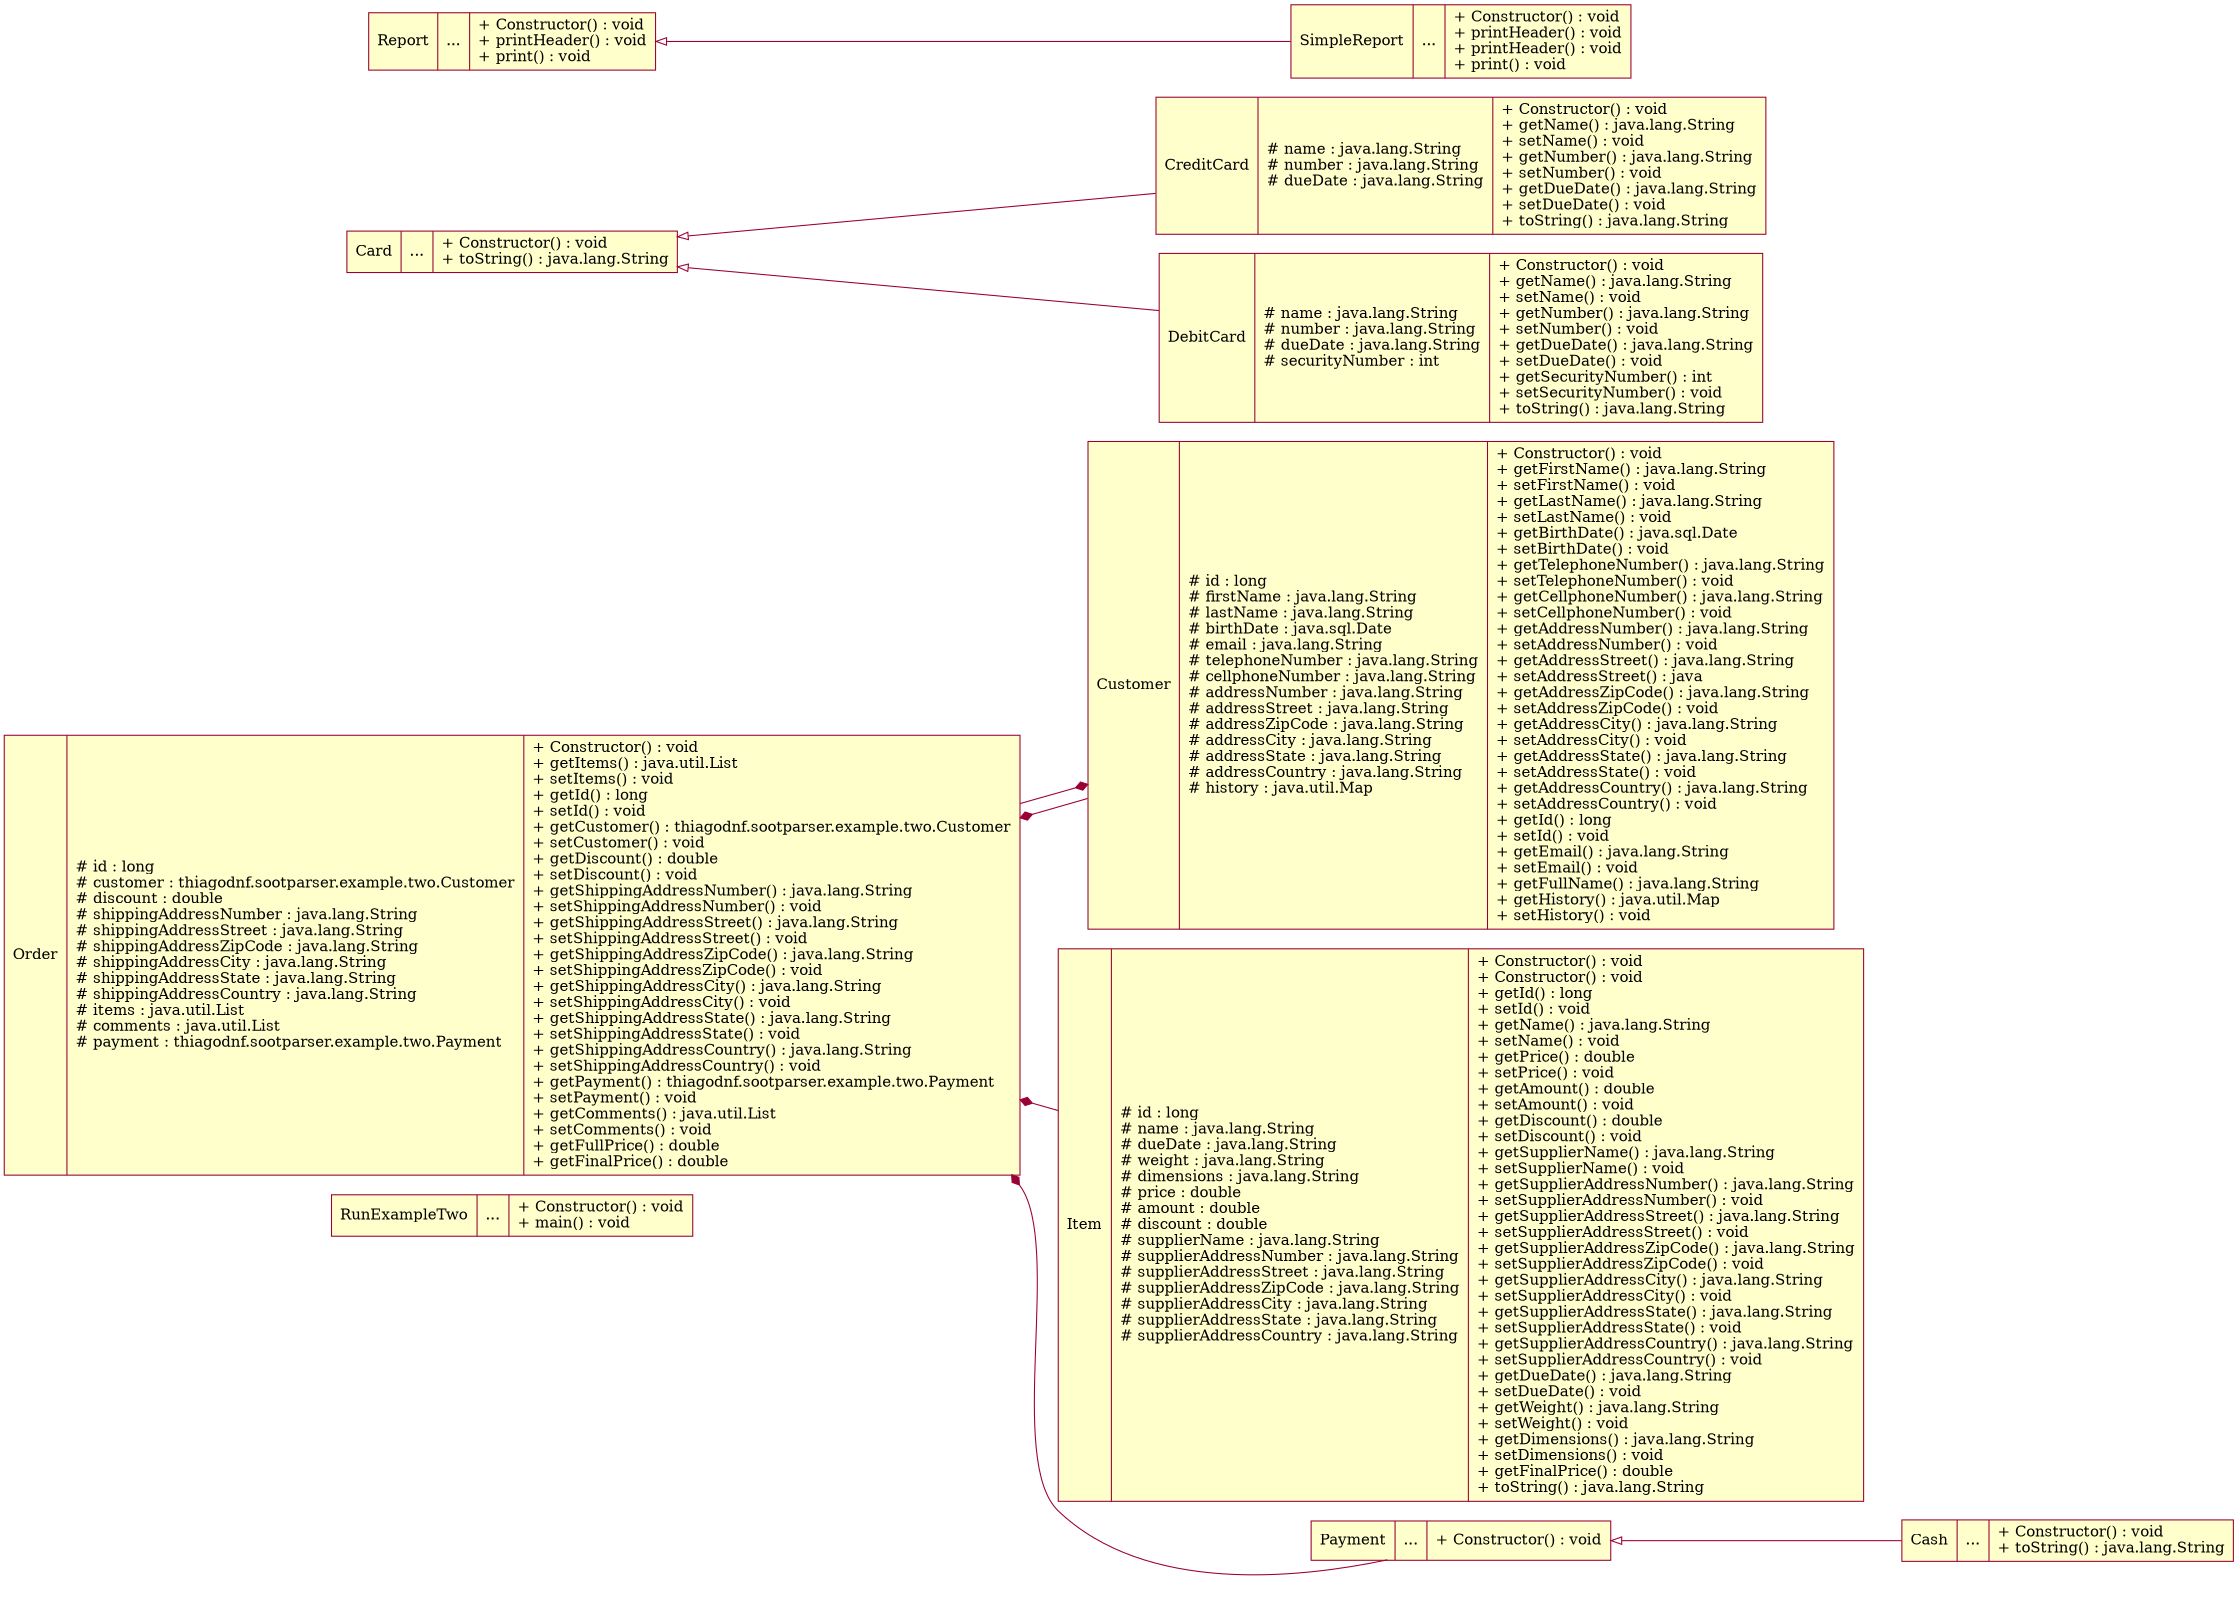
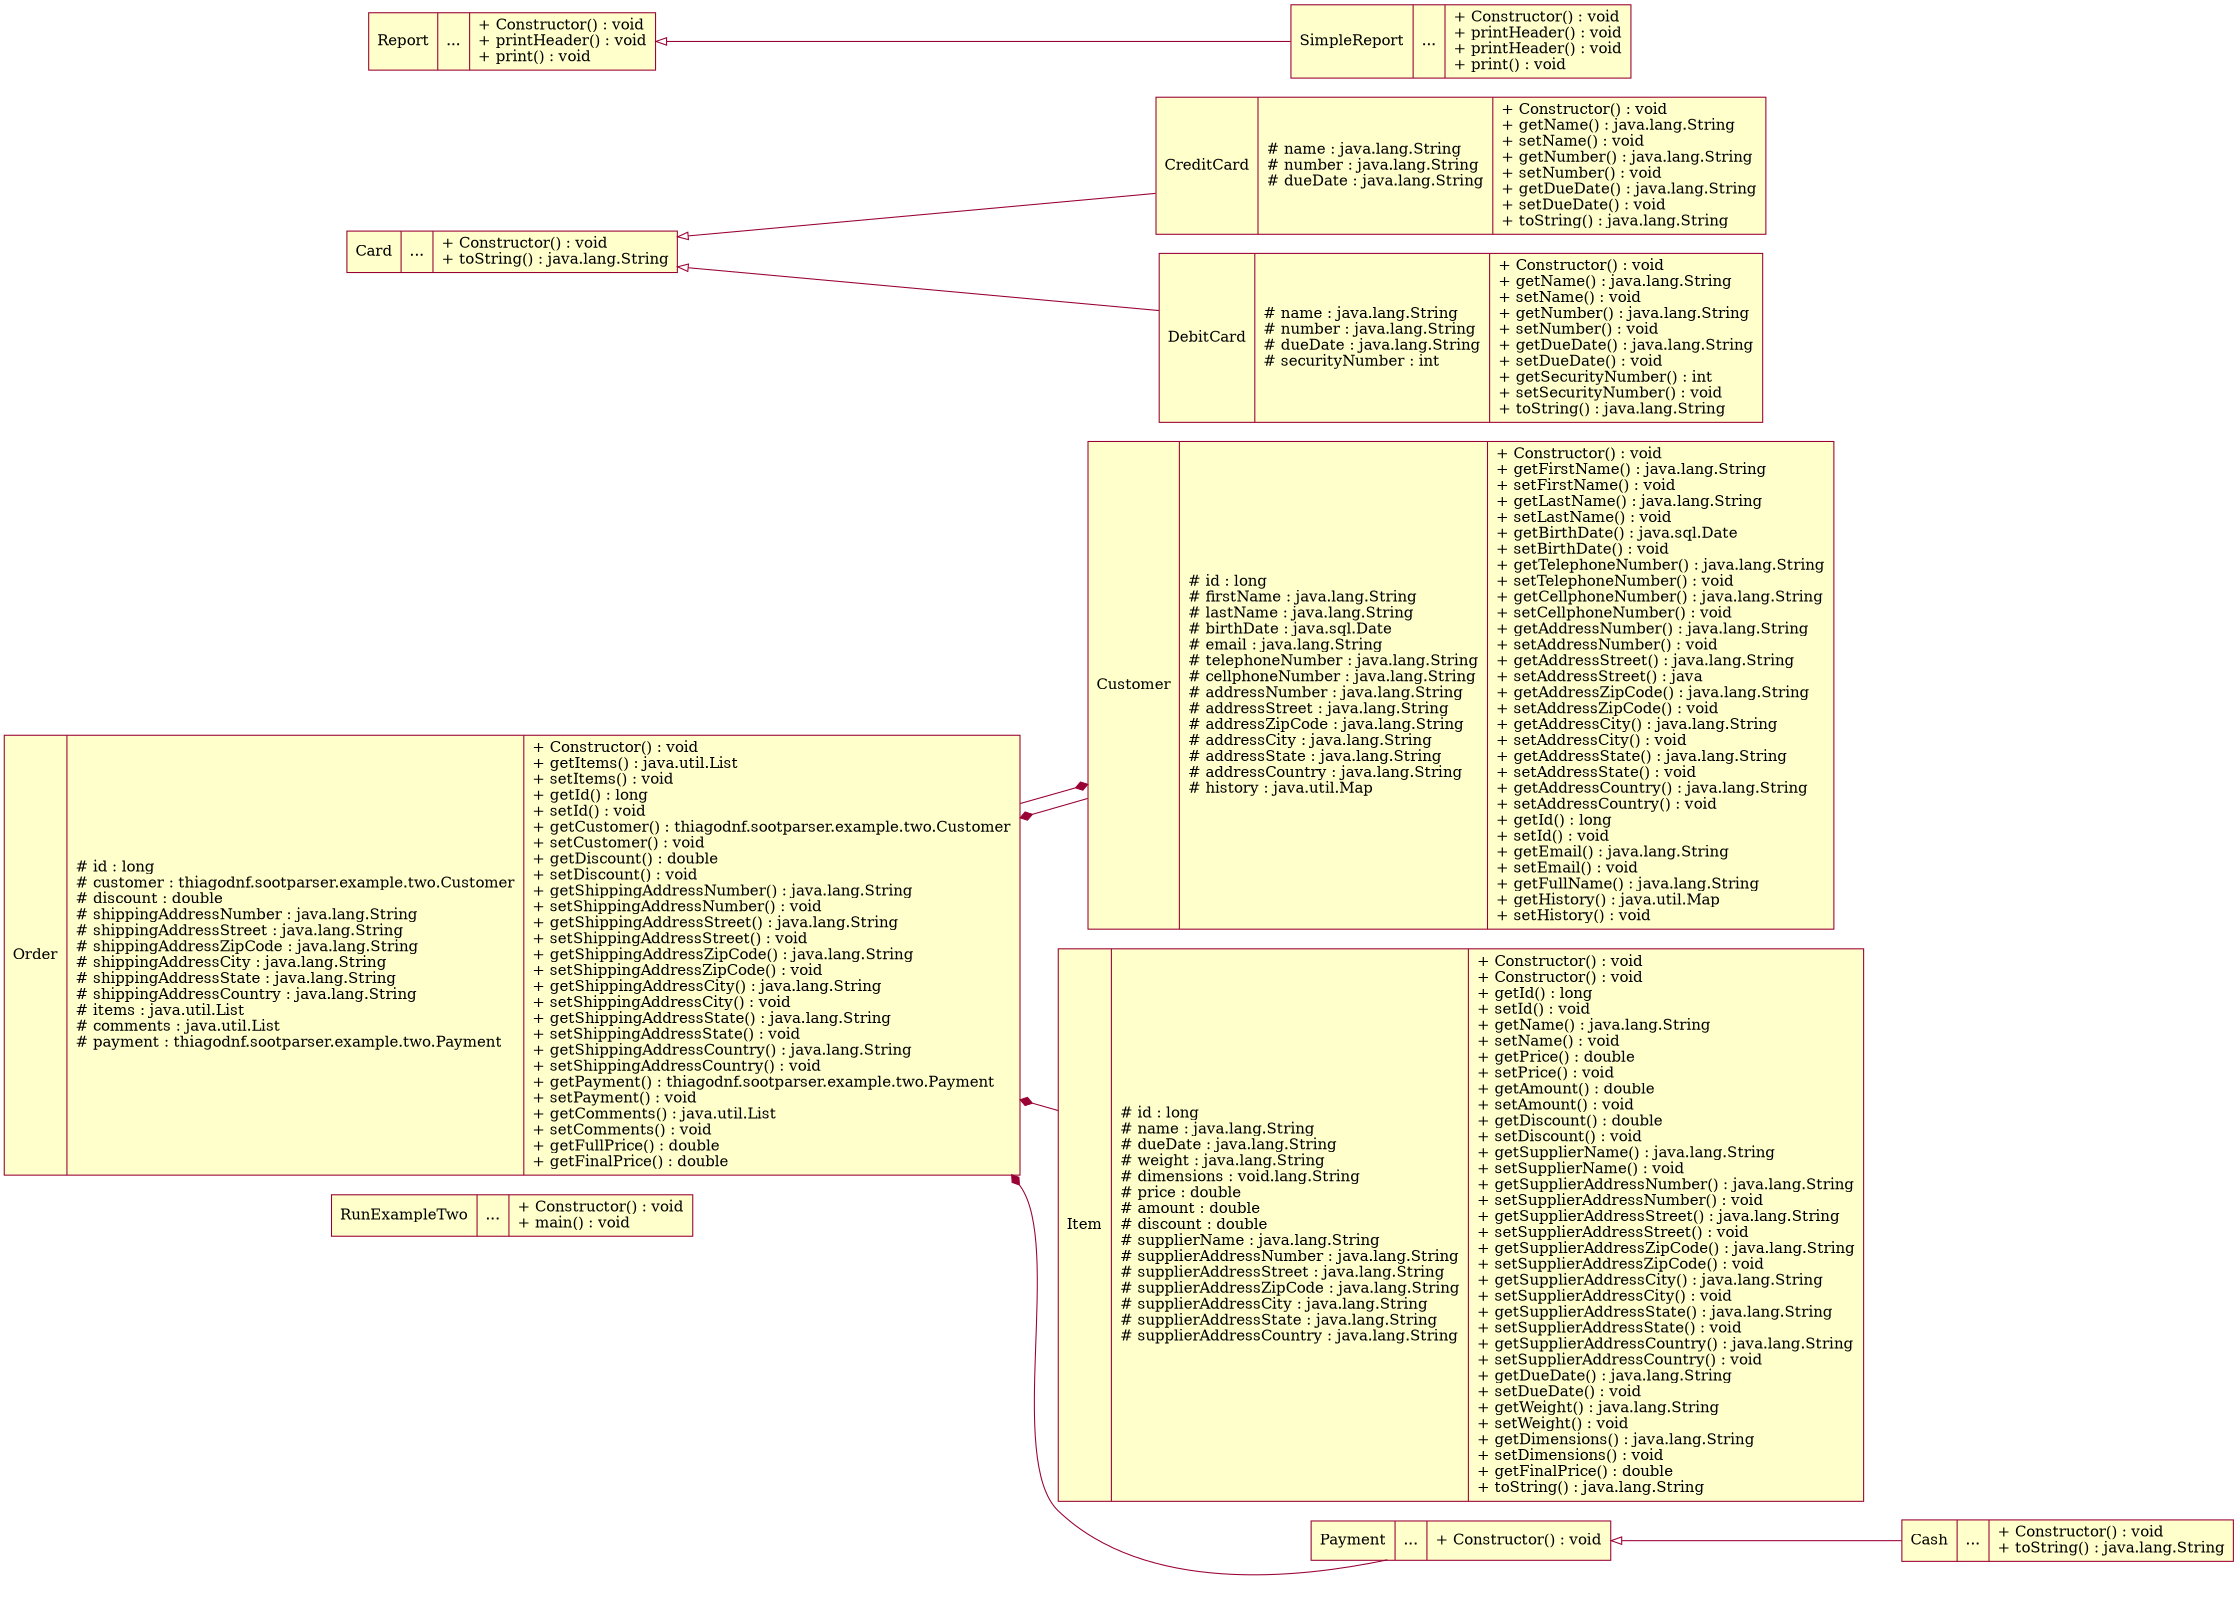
  digraph {
    rankdir=LR
    node [color="#990033" fillcolor="#ffffcc" shape=record style=filled]
    edge [arrowtail=diamond color="#990033" dir=back]
    n1 [label="{RunExampleTwo|...|+ Constructor() : void\l+ main() : void\l}"]
    n2 [label="{Cash|...|+ Constructor() : void\l+ toString() : java.lang.String\l}"]
    n3 [label="{Order|# id : long\l# customer : thiagodnf.sootparser.example.two.Customer\l# discount : double\l# shippingAddressNumber : java.lang.String\l# shippingAddressStreet : java.lang.String\l# shippingAddressZipCode : java.lang.String\l# shippingAddressCity : java.lang.String\l# shippingAddressState : java.lang.String\l# shippingAddressCountry : java.lang.String\l# items : java.util.List\l# comments : java.util.List\l# payment : thiagodnf.sootparser.example.two.Payment\l|+ Constructor() : void\l+ getItems() : java.util.List\l+ setItems() : void\l+ getId() : long\l+ setId() : void\l+ getCustomer() : thiagodnf.sootparser.example.two.Customer\l+ setCustomer() : void\l+ getDiscount() : double\l+ setDiscount() : void\l+ getShippingAddressNumber() : java.lang.String\l+ setShippingAddressNumber() : void\l+ getShippingAddressStreet() : java.lang.String\l+ setShippingAddressStreet() : void\l+ getShippingAddressZipCode() : java.lang.String\l+ setShippingAddressZipCode() : void\l+ getShippingAddressCity() : java.lang.String\l+ setShippingAddressCity() : void\l+ getShippingAddressState() : java.lang.String\l+ setShippingAddressState() : void\l+ getShippingAddressCountry() : java.lang.String\l+ setShippingAddressCountry() : void\l+ getPayment() : thiagodnf.sootparser.example.two.Payment\l+ setPayment() : void\l+ getComments() : java.util.List\l+ setComments() : void\l+ getFullPrice() : double\l+ getFinalPrice() : double\l}"]
    n4 [label="{Customer|# id : long\l# firstName : java.lang.String\l# lastName : java.lang.String\l# birthDate : java.sql.Date\l# email : java.lang.String\l# telephoneNumber : java.lang.String\l# cellphoneNumber : java.lang.String\l# addressNumber : java.lang.String\l# addressStreet : java.lang.String\l# addressZipCode : java.lang.String\l# addressCity : java.lang.String\l# addressState : java.lang.String\l# addressCountry : java.lang.String\l# history : java.util.Map\l|+ Constructor() : void\l+ getFirstName() : java.lang.String\l+ setFirstName() : void\l+ getLastName() : java.lang.String\l+ setLastName() : void\l+ getBirthDate() : java.sql.Date\l+ setBirthDate() : void\l+ getTelephoneNumber() : java.lang.String\l+ setTelephoneNumber() : void\l+ getCellphoneNumber() : java.lang.String\l+ setCellphoneNumber() : void\l+ getAddressNumber() : java.lang.String\l+ setAddressNumber() : void\l+ getAddressStreet() : java.lang.String\l+ setAddressStreet() : java\l+ getAddressZipCode() : java.lang.String\l+ setAddressZipCode() : void\l+ getAddressCity() : java.lang.String\l+ setAddressCity() : void\l+ getAddressState() : java.lang.String\l+ setAddressState() : void\l+ getAddressCountry() : java.lang.String\l+ setAddressCountry() : void\l+ getId() : long\l+ setId() : void\l+ getEmail() : java.lang.String\l+ setEmail() : void\l+ getFullName() : java.lang.String\l+ getHistory() : java.util.Map\l+ setHistory() : void\l}"]
-   n5 [label="{Item|# id : long\l# name : java.lang.String\l# dueDate : java.lang.String\l# weight : java.lang.String\l# dimensions : java.lang.String\l# price : double\l# amount : double\l# discount : double\l# supplierName : java.lang.String\l# supplierAddressNumber : java.lang.String\l# supplierAddressStreet : java.lang.String\l# supplierAddressZipCode : java.lang.String\l# supplierAddressCity : java.lang.String\l# supplierAddressState : java.lang.String\l# supplierAddressCountry : java.lang.String\l|+ Constructor() : void\l+ Constructor() : void\l+ getId() : long\l+ setId() : void\l+ getName() : java.lang.String\l+ setName() : void\l+ getPrice() : double\l+ setPrice() : void\l+ getAmount() : double\l+ setAmount() : void\l+ getDiscount() : double\l+ setDiscount() : void\l+ getSupplierName() : java.lang.String\l+ setSupplierName() : void\l+ getSupplierAddressNumber() : java.lang.String\l+ setSupplierAddressNumber() : void\l+ getSupplierAddressStreet() : java.lang.String\l+ setSupplierAddressStreet() : void\l+ getSupplierAddressZipCode() : java.lang.String\l+ setSupplierAddressZipCode() : void\l+ getSupplierAddressCity() : java.lang.String\l+ setSupplierAddressCity() : void\l+ getSupplierAddressState() : java.lang.String\l+ setSupplierAddressState() : void\l+ getSupplierAddressCountry() : java.lang.String\l+ setSupplierAddressCountry() : void\l+ getDueDate() : java.lang.String\l+ setDueDate() : void\l+ getWeight() : java.lang.String\l+ setWeight() : void\l+ getDimensions() : java.lang.String\l+ setDimensions() : void\l+ getFinalPrice() : double\l+ toString() : java.lang.String\l}"]
+   n5 [label="{Item|# id : long\l# name : java.lang.String\l# dueDate : java.lang.String\l# weight : java.lang.String\l# dimensions : void.lang.String\l# price : double\l# amount : double\l# discount : double\l# supplierName : java.lang.String\l# supplierAddressNumber : java.lang.String\l# supplierAddressStreet : java.lang.String\l# supplierAddressZipCode : java.lang.String\l# supplierAddressCity : java.lang.String\l# supplierAddressState : java.lang.String\l# supplierAddressCountry : java.lang.String\l|+ Constructor() : void\l+ Constructor() : void\l+ getId() : long\l+ setId() : void\l+ getName() : java.lang.String\l+ setName() : void\l+ getPrice() : double\l+ setPrice() : void\l+ getAmount() : double\l+ setAmount() : void\l+ getDiscount() : double\l+ setDiscount() : void\l+ getSupplierName() : java.lang.String\l+ setSupplierName() : void\l+ getSupplierAddressNumber() : java.lang.String\l+ setSupplierAddressNumber() : void\l+ getSupplierAddressStreet() : java.lang.String\l+ setSupplierAddressStreet() : void\l+ getSupplierAddressZipCode() : java.lang.String\l+ setSupplierAddressZipCode() : void\l+ getSupplierAddressCity() : java.lang.String\l+ setSupplierAddressCity() : void\l+ getSupplierAddressState() : java.lang.String\l+ setSupplierAddressState() : void\l+ getSupplierAddressCountry() : java.lang.String\l+ setSupplierAddressCountry() : void\l+ getDueDate() : java.lang.String\l+ setDueDate() : void\l+ getWeight() : java.lang.String\l+ setWeight() : void\l+ getDimensions() : java.lang.String\l+ setDimensions() : void\l+ getFinalPrice() : double\l+ toString() : java.lang.String\l}"]
    n6 [label="{Payment|...|+ Constructor() : void\l}"]
    n7 [label="{CreditCard|# name : java.lang.String\l# number : java.lang.String\l# dueDate : java.lang.String\l|+ Constructor() : void\l+ getName() : java.lang.String\l+ setName() : void\l+ getNumber() : java.lang.String\l+ setNumber() : void\l+ getDueDate() : java.lang.String\l+ setDueDate() : void\l+ toString() : java.lang.String\l}"]
    n8 [label="{SimpleReport|...|+ Constructor() : void\l+ printHeader() : void\l+ printHeader() : void\l+ print() : void\l}"]
    n9 [label="{DebitCard|# name : java.lang.String\l# number : java.lang.String\l# dueDate : java.lang.String\l# securityNumber : int\l|+ Constructor() : void\l+ getName() : java.lang.String\l+ setName() : void\l+ getNumber() : java.lang.String\l+ setNumber() : void\l+ getDueDate() : java.lang.String\l+ setDueDate() : void\l+ getSecurityNumber() : int\l+ setSecurityNumber() : void\l+ toString() : java.lang.String\l}"]
    n10 [label="{Report|...|+ Constructor() : void\l+ printHeader() : void\l+ print() : void\l}"]
    n11 [label="{Card|...|+ Constructor() : void\l+ toString() : java.lang.String\l}"]
    n3 -> n4
    n3 -> n5
    n3 -> n6
    n4 -> n3
    n6 -> n2 [arrowtail=empty]
    n10 -> n8 [arrowtail=empty]
    n11 -> n7 [arrowtail=empty]
    n11 -> n9 [arrowtail=empty]
  }
